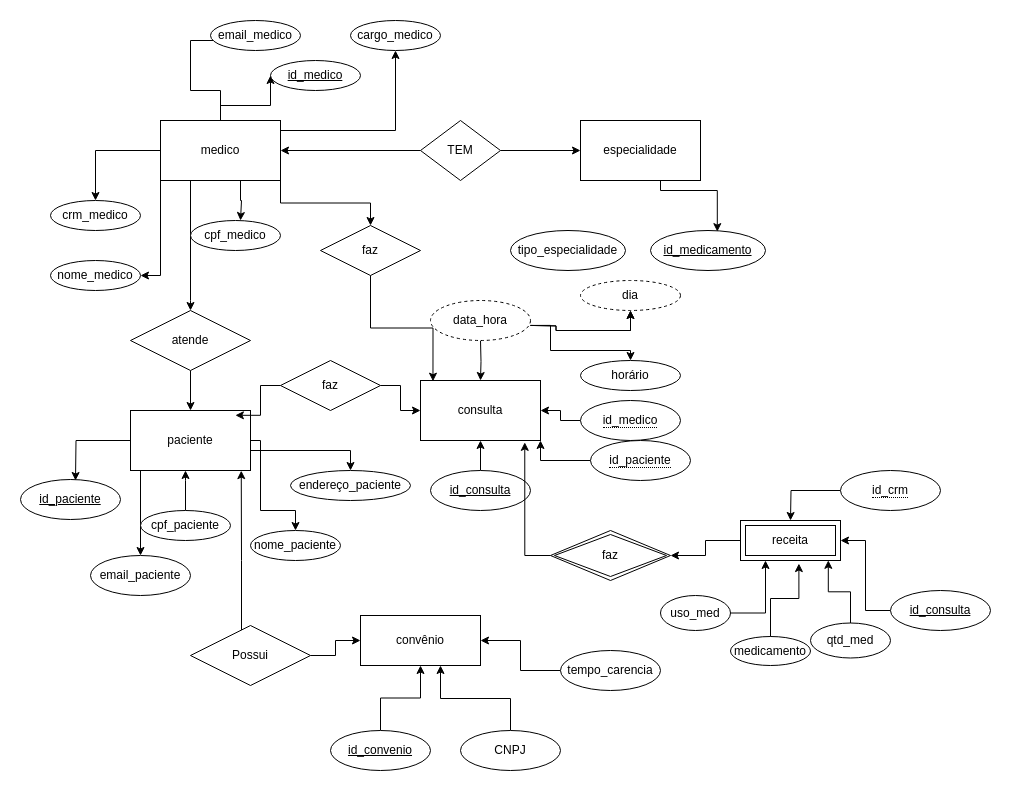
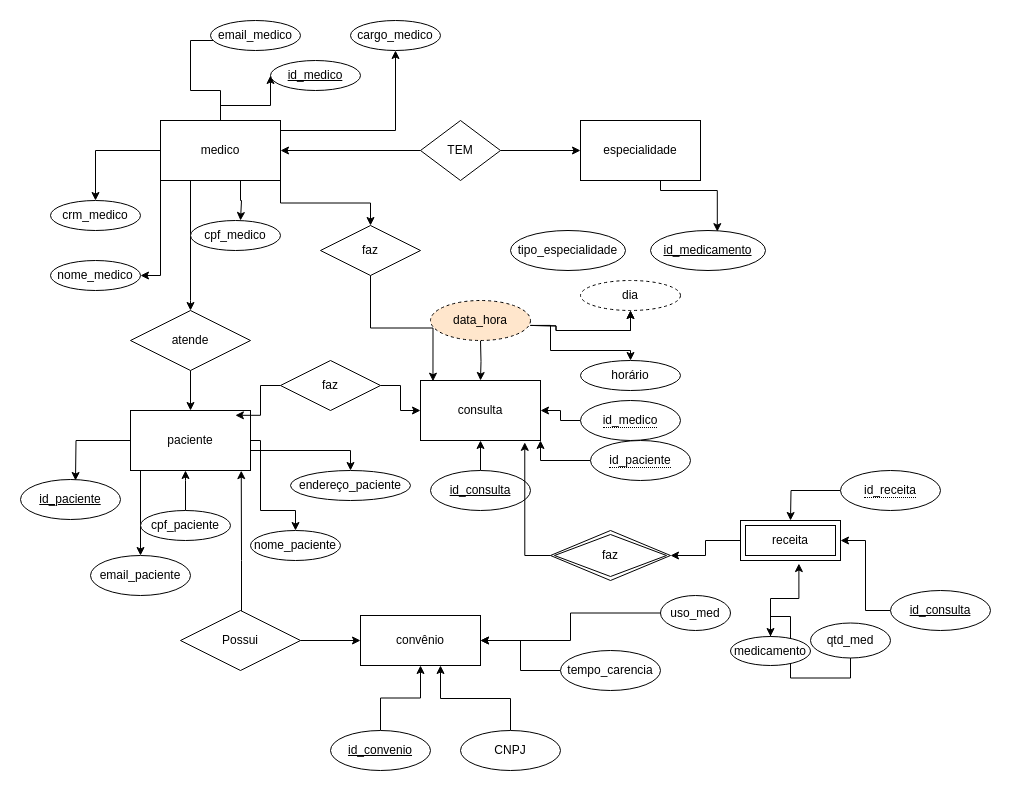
  <mxCell id="0" />
  <mxCell id="1" parent="0" />
  <mxCell id="2" style="edgeStyle=orthogonalEdgeStyle;rounded=0;orthogonalLoop=1;jettySize=auto;html=1;entryX=0.5;entryY=0;entryDx=0;entryDy=0;" parent="1" source="9" target="15" edge="1"><mxGeometry relative="1" as="geometry" /></mxCell>
  <mxCell id="3" style="edgeStyle=orthogonalEdgeStyle;rounded=0;orthogonalLoop=1;jettySize=auto;html=1;" parent="1" source="9" target="10" edge="1"><mxGeometry relative="1" as="geometry"><Array as="points"><mxPoint x="160" y="275" /></Array></mxGeometry></mxCell>
  <mxCell id="4" style="edgeStyle=orthogonalEdgeStyle;rounded=0;orthogonalLoop=1;jettySize=auto;html=1;entryX=0.5;entryY=0;entryDx=0;entryDy=0;" parent="1" source="9" target="14" edge="1"><mxGeometry relative="1" as="geometry"><Array as="points"><mxPoint x="220" y="90" /><mxPoint x="190" y="90" /><mxPoint x="190" y="40" /></Array></mxGeometry></mxCell>
  <mxCell id="5" style="edgeStyle=orthogonalEdgeStyle;rounded=0;orthogonalLoop=1;jettySize=auto;html=1;entryX=0;entryY=0.5;entryDx=0;entryDy=0;" parent="1" source="9" target="13" edge="1"><mxGeometry relative="1" as="geometry"><Array as="points"><mxPoint x="220" y="105" /></Array></mxGeometry></mxCell>
  <mxCell id="6" style="edgeStyle=orthogonalEdgeStyle;rounded=0;orthogonalLoop=1;jettySize=auto;html=1;entryX=0.5;entryY=0;entryDx=0;entryDy=0;" parent="1" source="9" target="36" edge="1"><mxGeometry relative="1" as="geometry"><Array as="points"><mxPoint x="190" y="300" /></Array></mxGeometry></mxCell>
  <mxCell id="7" style="edgeStyle=orthogonalEdgeStyle;rounded=0;orthogonalLoop=1;jettySize=auto;html=1;entryX=0.5;entryY=0;entryDx=0;entryDy=0;" edge="1" parent="1" source="9" target="12"><mxGeometry relative="1" as="geometry"><Array as="points"><mxPoint x="395" y="130" /></Array></mxGeometry></mxCell>
  <mxCell id="8" style="edgeStyle=orthogonalEdgeStyle;rounded=0;orthogonalLoop=1;jettySize=auto;html=1;exitX=1;exitY=1;exitDx=0;exitDy=0;entryX=0.5;entryY=0;entryDx=0;entryDy=0;" edge="1" parent="1" source="9" target="73"><mxGeometry relative="1" as="geometry" /></mxCell>
  <mxCell id="9" value="medico" style="rounded=0;whiteSpace=wrap;html=1;" parent="1" vertex="1"><mxGeometry x="160" y="120" width="120" height="60" as="geometry" /></mxCell>
  <mxCell id="10" value="nome_medico" style="ellipse;whiteSpace=wrap;html=1;" parent="1" vertex="1"><mxGeometry x="50" y="260" width="90" height="30" as="geometry" /></mxCell>
  <mxCell id="11" value="cpf_medico" style="ellipse;whiteSpace=wrap;html=1;" parent="1" vertex="1"><mxGeometry x="190" y="220" width="90" height="30" as="geometry" /></mxCell>
  <mxCell id="12" value="cargo_medico" style="ellipse;whiteSpace=wrap;html=1;direction=west;" parent="1" vertex="1"><mxGeometry x="350" y="20" width="90" height="30" as="geometry" /></mxCell>
  <mxCell id="13" value="&lt;u&gt;id_medico&lt;/u&gt;" style="ellipse;whiteSpace=wrap;html=1;" parent="1" vertex="1"><mxGeometry x="270" y="60" width="90" height="30" as="geometry" /></mxCell>
  <mxCell id="14" value="email_medico" style="ellipse;whiteSpace=wrap;html=1;" parent="1" vertex="1"><mxGeometry x="210" y="20" width="90" height="30" as="geometry" /></mxCell>
  <mxCell id="15" value="crm_medico" style="ellipse;whiteSpace=wrap;html=1;" parent="1" vertex="1"><mxGeometry x="50" y="200" width="90" height="30" as="geometry" /></mxCell>
  <mxCell id="16" style="edgeStyle=orthogonalEdgeStyle;rounded=0;orthogonalLoop=1;jettySize=auto;html=1;" parent="1" edge="1"><mxGeometry relative="1" as="geometry"><mxPoint x="270" y="180" as="sourcePoint" /><mxPoint x="240" y="220" as="targetPoint" /><Array as="points"><mxPoint x="240" y="180" /><mxPoint x="240" y="200" /><mxPoint x="241" y="200" /><mxPoint x="241" y="220" /></Array></mxGeometry></mxCell>
  <mxCell id="17" value="especialidade" style="rounded=0;whiteSpace=wrap;html=1;" parent="1" vertex="1"><mxGeometry x="580" y="120" width="120" height="60" as="geometry" /></mxCell>
  <mxCell id="18" value="tipo_especialidade" style="ellipse;whiteSpace=wrap;html=1;" parent="1" vertex="1"><mxGeometry x="510" y="230" width="115" height="40" as="geometry" /></mxCell>
  <mxCell id="19" value="&lt;u&gt;id_medicamento&lt;/u&gt;" style="ellipse;whiteSpace=wrap;html=1;" parent="1" vertex="1"><mxGeometry x="650" y="230" width="115" height="40" as="geometry" /></mxCell>
  <mxCell id="20" style="edgeStyle=orthogonalEdgeStyle;rounded=0;orthogonalLoop=1;jettySize=auto;html=1;entryX=0.581;entryY=0.028;entryDx=0;entryDy=0;entryPerimeter=0;" parent="1" source="17" target="19" edge="1"><mxGeometry relative="1" as="geometry"><Array as="points"><mxPoint x="660" y="190" /><mxPoint x="717" y="190" /></Array></mxGeometry></mxCell>
  <mxCell id="21" value="" style="edgeStyle=orthogonalEdgeStyle;rounded=0;orthogonalLoop=1;jettySize=auto;html=1;" parent="1" source="23" target="17" edge="1"><mxGeometry relative="1" as="geometry" /></mxCell>
  <mxCell id="22" style="edgeStyle=orthogonalEdgeStyle;rounded=0;orthogonalLoop=1;jettySize=auto;html=1;entryX=1;entryY=0.5;entryDx=0;entryDy=0;" parent="1" source="23" target="9" edge="1"><mxGeometry relative="1" as="geometry" /></mxCell>
  <mxCell id="23" value="TEM" style="rhombus;whiteSpace=wrap;html=1;" parent="1" vertex="1"><mxGeometry x="420" y="120" width="80" height="60" as="geometry" /></mxCell>
  <mxCell id="24" style="edgeStyle=orthogonalEdgeStyle;rounded=0;orthogonalLoop=1;jettySize=auto;html=1;entryX=0.5;entryY=0;entryDx=0;entryDy=0;" parent="1" source="28" edge="1"><mxGeometry relative="1" as="geometry"><mxPoint x="75" y="480" as="targetPoint" /></mxGeometry></mxCell>
  <mxCell id="25" style="edgeStyle=orthogonalEdgeStyle;rounded=0;orthogonalLoop=1;jettySize=auto;html=1;" parent="1" source="28" edge="1"><mxGeometry relative="1" as="geometry"><mxPoint x="140" y="555" as="targetPoint" /><Array as="points"><mxPoint x="140" y="555" /></Array></mxGeometry></mxCell>
  <mxCell id="26" style="edgeStyle=orthogonalEdgeStyle;rounded=0;orthogonalLoop=1;jettySize=auto;html=1;entryX=0.5;entryY=0;entryDx=0;entryDy=0;" parent="1" source="28" target="32" edge="1"><mxGeometry relative="1" as="geometry"><Array as="points"><mxPoint x="350" y="450" /></Array></mxGeometry></mxCell>
  <mxCell id="27" style="edgeStyle=orthogonalEdgeStyle;rounded=0;orthogonalLoop=1;jettySize=auto;html=1;entryX=0.5;entryY=0;entryDx=0;entryDy=0;" parent="1" source="28" target="31" edge="1"><mxGeometry relative="1" as="geometry"><Array as="points"><mxPoint x="260" y="510" /><mxPoint x="295" y="510" /></Array></mxGeometry></mxCell>
  <mxCell id="28" value="paciente" style="rounded=0;whiteSpace=wrap;html=1;" parent="1" vertex="1"><mxGeometry x="130" y="410" width="120" height="60" as="geometry" /></mxCell>
  <mxCell id="29" value="" style="edgeStyle=orthogonalEdgeStyle;rounded=0;orthogonalLoop=1;jettySize=auto;html=1;" edge="1" parent="1" source="30" target="28"><mxGeometry relative="1" as="geometry"><Array as="points"><mxPoint x="185" y="480" /><mxPoint x="185" y="480" /></Array></mxGeometry></mxCell>
  <mxCell id="30" value="cpf_paciente" style="ellipse;whiteSpace=wrap;html=1;" parent="1" vertex="1"><mxGeometry x="140" y="510" width="90" height="30" as="geometry" /></mxCell>
  <mxCell id="31" value="nome_paciente" style="ellipse;whiteSpace=wrap;html=1;" parent="1" vertex="1"><mxGeometry x="250" y="530" width="90" height="30" as="geometry" /></mxCell>
  <mxCell id="32" value="endereço_paciente" style="ellipse;whiteSpace=wrap;html=1;" parent="1" vertex="1"><mxGeometry x="290" y="470" width="120" height="30" as="geometry" /></mxCell>
  <mxCell id="33" value="email_paciente" style="ellipse;whiteSpace=wrap;html=1;align=center;" parent="1" vertex="1"><mxGeometry x="90" y="555" width="100" height="40" as="geometry" /></mxCell>
  <mxCell id="34" value="id_paciente" style="ellipse;whiteSpace=wrap;html=1;align=center;fontStyle=4;" parent="1" vertex="1"><mxGeometry x="20" y="479" width="100" height="40" as="geometry" /></mxCell>
  <mxCell id="35" value="" style="edgeStyle=orthogonalEdgeStyle;rounded=0;orthogonalLoop=1;jettySize=auto;html=1;" parent="1" source="36" target="28" edge="1"><mxGeometry relative="1" as="geometry" /></mxCell>
  <mxCell id="36" value="atende" style="shape=rhombus;perimeter=rhombusPerimeter;whiteSpace=wrap;html=1;align=center;" parent="1" vertex="1"><mxGeometry x="130" y="310" width="120" height="60" as="geometry" /></mxCell>
  <mxCell id="37" value="" style="edgeStyle=orthogonalEdgeStyle;rounded=0;orthogonalLoop=1;jettySize=auto;html=1;" edge="1" parent="1" source="38" target="39"><mxGeometry relative="1" as="geometry" /></mxCell>
- <mxCell id="38" value="Possui" style="shape=rhombus;perimeter=rhombusPerimeter;whiteSpace=wrap;html=1;align=center;" vertex="1" parent="1"><mxGeometry x="190" y="625" width="120" height="60" as="geometry" /></mxCell>
+ <mxCell id="38" value="Possui" style="shape=rhombus;perimeter=rhombusPerimeter;whiteSpace=wrap;html=1;align=center;" vertex="1" parent="1"><mxGeometry x="180" y="610" width="120" height="60" as="geometry" /></mxCell>
  <mxCell id="39" value="convênio" style="whiteSpace=wrap;html=1;align=center;" vertex="1" parent="1"><mxGeometry x="360" y="615" width="120" height="50" as="geometry" /></mxCell>
  <mxCell id="40" style="edgeStyle=orthogonalEdgeStyle;rounded=0;orthogonalLoop=1;jettySize=auto;html=1;entryX=0.923;entryY=1.002;entryDx=0;entryDy=0;entryPerimeter=0;" edge="1" parent="1" source="38" target="28"><mxGeometry relative="1" as="geometry"><Array as="points"><mxPoint x="241" y="560" /><mxPoint x="241" y="560" /></Array></mxGeometry></mxCell>
  <mxCell id="41" value="" style="edgeStyle=orthogonalEdgeStyle;rounded=0;orthogonalLoop=1;jettySize=auto;html=1;" edge="1" parent="1" source="42" target="39"><mxGeometry relative="1" as="geometry" /></mxCell>
  <mxCell id="42" value="id_convenio" style="ellipse;whiteSpace=wrap;html=1;align=center;fontStyle=4;" vertex="1" parent="1"><mxGeometry x="330" y="730" width="100" height="40" as="geometry" /></mxCell>
  <mxCell id="43" value="" style="edgeStyle=orthogonalEdgeStyle;rounded=0;orthogonalLoop=1;jettySize=auto;html=1;" edge="1" parent="1" source="44" target="39"><mxGeometry relative="1" as="geometry"><Array as="points"><mxPoint x="510" y="698" /><mxPoint x="440" y="698" /></Array></mxGeometry></mxCell>
  <mxCell id="44" value="CNPJ" style="ellipse;whiteSpace=wrap;html=1;align=center;" vertex="1" parent="1"><mxGeometry x="460" y="730" width="100" height="40" as="geometry" /></mxCell>
  <mxCell id="45" value="" style="edgeStyle=orthogonalEdgeStyle;rounded=0;orthogonalLoop=1;jettySize=auto;html=1;" edge="1" parent="1" source="46" target="39"><mxGeometry relative="1" as="geometry" /></mxCell>
  <mxCell id="46" value="tempo_carencia" style="ellipse;whiteSpace=wrap;html=1;align=center;" vertex="1" parent="1"><mxGeometry x="560" y="650" width="100" height="40" as="geometry" /></mxCell>
  <mxCell id="47" value="consulta" style="whiteSpace=wrap;html=1;align=center;" vertex="1" parent="1"><mxGeometry x="420" y="380" width="120" height="60" as="geometry" /></mxCell>
  <mxCell id="48" value="" style="edgeStyle=orthogonalEdgeStyle;rounded=0;orthogonalLoop=1;jettySize=auto;html=1;" edge="1" parent="1" source="49" target="47"><mxGeometry relative="1" as="geometry" /></mxCell>
  <mxCell id="49" value="faz" style="shape=rhombus;perimeter=rhombusPerimeter;whiteSpace=wrap;html=1;align=center;" vertex="1" parent="1"><mxGeometry x="280" y="360" width="100" height="50" as="geometry" /></mxCell>
  <mxCell id="50" style="edgeStyle=orthogonalEdgeStyle;rounded=0;orthogonalLoop=1;jettySize=auto;html=1;entryX=0.874;entryY=0.08;entryDx=0;entryDy=0;entryPerimeter=0;" edge="1" parent="1" source="49" target="28"><mxGeometry relative="1" as="geometry" /></mxCell>
  <mxCell id="51" value="" style="edgeStyle=orthogonalEdgeStyle;rounded=0;orthogonalLoop=1;jettySize=auto;html=1;" edge="1" parent="1" source="52" target="47"><mxGeometry relative="1" as="geometry" /></mxCell>
  <mxCell id="52" value="&lt;u&gt;id_consulta&lt;/u&gt;" style="ellipse;whiteSpace=wrap;html=1;align=center;" vertex="1" parent="1"><mxGeometry x="430" y="470" width="100" height="40" as="geometry" /></mxCell>
  <mxCell id="53" value="" style="edgeStyle=orthogonalEdgeStyle;rounded=0;orthogonalLoop=1;jettySize=auto;html=1;" edge="1" parent="1" source="54" target="47"><mxGeometry relative="1" as="geometry" /></mxCell>
  <mxCell id="54" value="&lt;span style=&quot;border-bottom: 1px dotted&quot;&gt;id_medico&lt;/span&gt;" style="ellipse;whiteSpace=wrap;html=1;align=center;" vertex="1" parent="1"><mxGeometry x="580" y="400" width="100" height="40" as="geometry" /></mxCell>
  <mxCell id="55" style="edgeStyle=orthogonalEdgeStyle;rounded=0;orthogonalLoop=1;jettySize=auto;html=1;entryX=1;entryY=1;entryDx=0;entryDy=0;" edge="1" parent="1" source="56" target="47"><mxGeometry relative="1" as="geometry" /></mxCell>
  <mxCell id="56" value="&lt;span style=&quot;border-bottom: 1px dotted&quot;&gt;id_paciente&lt;/span&gt;" style="ellipse;whiteSpace=wrap;html=1;align=center;" vertex="1" parent="1"><mxGeometry x="590" y="440" width="100" height="40" as="geometry" /></mxCell>
  <mxCell id="57" value="" style="edgeStyle=orthogonalEdgeStyle;rounded=0;orthogonalLoop=1;jettySize=auto;html=1;" edge="1" parent="1" target="47"><mxGeometry relative="1" as="geometry"><mxPoint x="480" y="340" as="sourcePoint" /></mxGeometry></mxCell>
  <mxCell id="58" value="" style="edgeStyle=orthogonalEdgeStyle;rounded=0;orthogonalLoop=1;jettySize=auto;html=1;" edge="1" parent="1" target="61"><mxGeometry relative="1" as="geometry"><mxPoint x="530" y="324.941" as="sourcePoint" /></mxGeometry></mxCell>
  <mxCell id="59" value="" style="edgeStyle=orthogonalEdgeStyle;rounded=0;orthogonalLoop=1;jettySize=auto;html=1;" edge="1" parent="1" target="61"><mxGeometry relative="1" as="geometry"><mxPoint x="530" y="324.941" as="sourcePoint" /></mxGeometry></mxCell>
  <mxCell id="60" value="" style="edgeStyle=orthogonalEdgeStyle;rounded=0;orthogonalLoop=1;jettySize=auto;html=1;" edge="1" parent="1" target="62"><mxGeometry relative="1" as="geometry"><mxPoint x="530" y="324.941" as="sourcePoint" /><Array as="points"><mxPoint x="550" y="325" /><mxPoint x="550" y="350" /></Array></mxGeometry></mxCell>
  <mxCell id="61" value="dia" style="ellipse;whiteSpace=wrap;html=1;align=center;dashed=1;" vertex="1" parent="1"><mxGeometry x="580" y="280" width="100" height="30" as="geometry" /></mxCell>
  <mxCell id="62" value="horário" style="ellipse;whiteSpace=wrap;html=1;align=center;" vertex="1" parent="1"><mxGeometry x="580" y="360" width="100" height="30" as="geometry" /></mxCell>
- <mxCell id="63" value="data_hora" style="ellipse;whiteSpace=wrap;html=1;align=center;dashed=1;" vertex="1" parent="1"><mxGeometry x="430" y="300" width="100" height="40" as="geometry" /></mxCell>
+ <mxCell id="63" value="data_hora" style="ellipse;whiteSpace=wrap;html=1;align=center;dashed=1;fillColor=#ffe6cc;" vertex="1" parent="1"><mxGeometry x="430" y="300" width="100" height="40" as="geometry" /></mxCell>
  <mxCell id="64" value="faz" style="shape=rhombus;double=1;perimeter=rhombusPerimeter;whiteSpace=wrap;html=1;align=center;" vertex="1" parent="1"><mxGeometry x="550" y="530" width="120" height="50" as="geometry" /></mxCell>
  <mxCell id="65" style="edgeStyle=orthogonalEdgeStyle;rounded=0;orthogonalLoop=1;jettySize=auto;html=1;entryX=0.869;entryY=1.031;entryDx=0;entryDy=0;entryPerimeter=0;" edge="1" parent="1" source="64" target="47"><mxGeometry relative="1" as="geometry" /></mxCell>
  <mxCell id="66" style="edgeStyle=orthogonalEdgeStyle;rounded=0;orthogonalLoop=1;jettySize=auto;html=1;entryX=1;entryY=0.5;entryDx=0;entryDy=0;" edge="1" parent="1" source="67" target="64"><mxGeometry relative="1" as="geometry" /></mxCell>
  <mxCell id="67" value="receita" style="shape=ext;margin=3;double=1;whiteSpace=wrap;html=1;align=center;" vertex="1" parent="1"><mxGeometry x="740" y="520" width="100" height="40" as="geometry" /></mxCell>
- <mxCell id="68" style="edgeStyle=orthogonalEdgeStyle;rounded=0;orthogonalLoop=1;jettySize=auto;html=1;entryX=0.25;entryY=1;entryDx=0;entryDy=0;" edge="1" parent="1" source="69" target="67"><mxGeometry relative="1" as="geometry" /></mxCell>
+ <mxCell id="68" style="edgeStyle=orthogonalEdgeStyle;rounded=0;orthogonalLoop=1;jettySize=auto;html=1;" edge="1" parent="1" source="69" target="39"><mxGeometry relative="1" as="geometry" /></mxCell>
  <mxCell id="69" value="uso_med" style="ellipse;whiteSpace=wrap;html=1;align=center;" vertex="1" parent="1"><mxGeometry x="660" y="595" width="70" height="35" as="geometry" /></mxCell>
  <mxCell id="70" value="qtd_med" style="ellipse;whiteSpace=wrap;html=1;align=center;" vertex="1" parent="1"><mxGeometry x="810" y="622.5" width="80" height="35" as="geometry" /></mxCell>
  <mxCell id="71" style="edgeStyle=orthogonalEdgeStyle;rounded=0;orthogonalLoop=1;jettySize=auto;html=1;" edge="1" parent="1" source="72"><mxGeometry relative="1" as="geometry"><mxPoint x="790" y="520" as="targetPoint" /></mxGeometry></mxCell>
- <mxCell id="72" value="&lt;span style=&quot;border-bottom: 1px dotted&quot;&gt;id_crm&lt;/span&gt;" style="ellipse;whiteSpace=wrap;html=1;align=center;" vertex="1" parent="1"><mxGeometry x="840" y="470" width="100" height="40" as="geometry" /></mxCell>
+ <mxCell id="72" value="&lt;span style=&quot;border-bottom: 1px dotted&quot;&gt;id_receita&lt;/span&gt;" style="ellipse;whiteSpace=wrap;html=1;align=center;" vertex="1" parent="1"><mxGeometry x="840" y="470" width="100" height="40" as="geometry" /></mxCell>
  <mxCell id="73" value="faz" style="shape=rhombus;perimeter=rhombusPerimeter;whiteSpace=wrap;html=1;align=center;" vertex="1" parent="1"><mxGeometry x="320" y="225" width="100" height="50" as="geometry" /></mxCell>
  <mxCell id="74" style="edgeStyle=orthogonalEdgeStyle;rounded=0;orthogonalLoop=1;jettySize=auto;html=1;exitX=0.5;exitY=1;exitDx=0;exitDy=0;entryX=0.104;entryY=0.012;entryDx=0;entryDy=0;entryPerimeter=0;" edge="1" parent="1" source="73" target="47"><mxGeometry relative="1" as="geometry" /></mxCell>
  <mxCell id="75" style="edgeStyle=orthogonalEdgeStyle;rounded=0;orthogonalLoop=1;jettySize=auto;html=1;entryX=1;entryY=0.5;entryDx=0;entryDy=0;" edge="1" parent="1" source="76" target="67"><mxGeometry relative="1" as="geometry" /></mxCell>
  <mxCell id="76" value="&lt;u&gt;id_consulta&lt;/u&gt;" style="ellipse;whiteSpace=wrap;html=1;align=center;" vertex="1" parent="1"><mxGeometry x="890" y="590" width="100" height="40" as="geometry" /></mxCell>
- <mxCell id="77" style="edgeStyle=orthogonalEdgeStyle;rounded=0;orthogonalLoop=1;jettySize=auto;html=1;entryX=0.878;entryY=0.996;entryDx=0;entryDy=0;entryPerimeter=0;" edge="1" parent="1" source="70" target="67"><mxGeometry relative="1" as="geometry" /></mxCell>
+ <mxCell id="77" style="edgeStyle=orthogonalEdgeStyle;rounded=0;orthogonalLoop=1;jettySize=auto;html=1;" edge="1" parent="1" source="70" target="78"><mxGeometry relative="1" as="geometry" /></mxCell>
  <mxCell id="78" value="medicamento" style="ellipse;whiteSpace=wrap;html=1;align=center;" vertex="1" parent="1"><mxGeometry x="730" y="636" width="80" height="29" as="geometry" /></mxCell>
  <mxCell id="79" style="edgeStyle=orthogonalEdgeStyle;rounded=0;orthogonalLoop=1;jettySize=auto;html=1;entryX=0.584;entryY=1.076;entryDx=0;entryDy=0;entryPerimeter=0;" edge="1" parent="1" source="78" target="67"><mxGeometry relative="1" as="geometry" /></mxCell>
